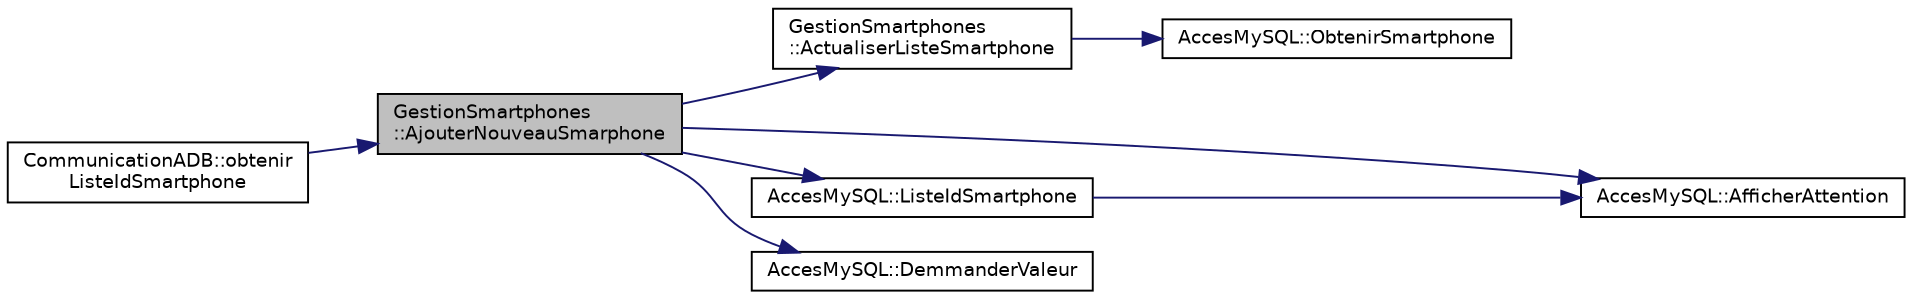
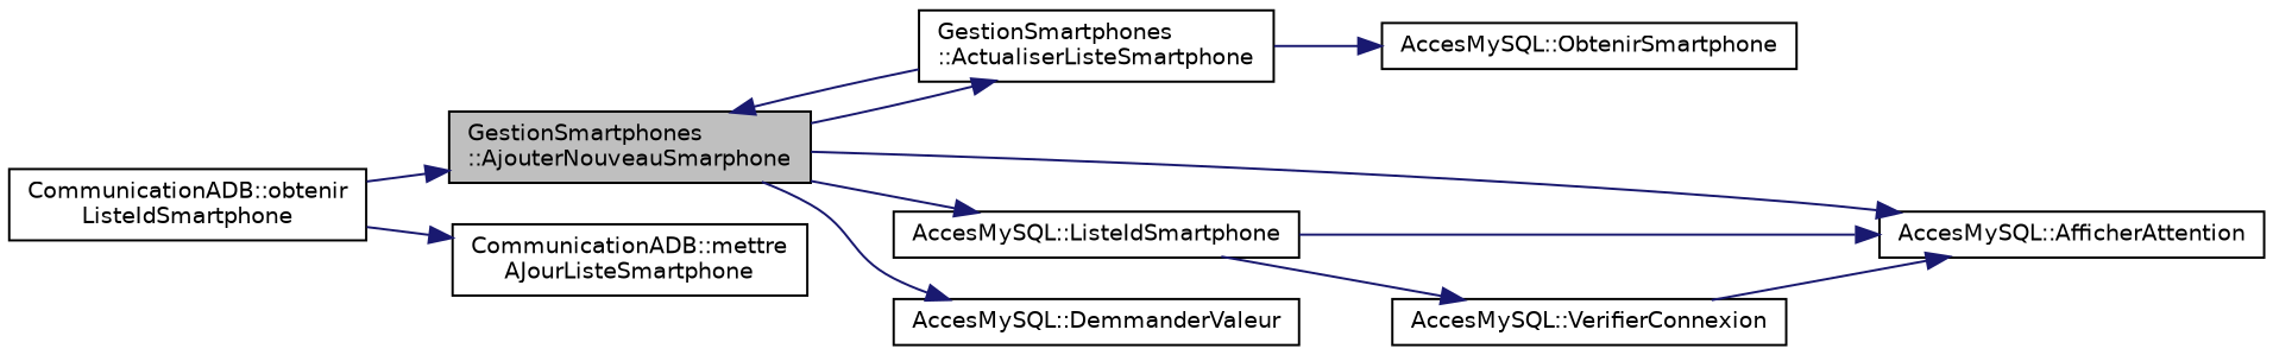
  digraph {
    rankdir=LR
    node [color=black fillcolor=white fontname=Helvetica fontsize=10 shape=record style=filled]
    edge [color=midnightblue fontname=Helvetica fontsize=10 labelfontname=Helvetica labelfontsize=10 style=solid]
    n1 [fillcolor=grey75 fontcolor=black height=0.2 label="GestionSmartphones\l::AjouterNouveauSmarphone" width=0.4]
    n2 [height=0.2 label="GestionSmartphones\l::ActualiserListeSmartphone" width=0.4]
    n3 [height=0.2 label="AccesMySQL::AfficherAttention" width=0.4]
    n4 [height=0.2 label="AccesMySQL::ListeIdSmartphone" width=0.4]
    n5 [height=0.2 label="AccesMySQL::DemmanderValeur" width=0.4]
    n6 [height=0.2 label="AccesMySQL::ObtenirSmartphone" width=0.4]
+   n7 [height=0.2 label="AccesMySQL::VerifierConnexion" width=0.4]
    n8 [height=0.2 label="CommunicationADB::obtenir\lListeIdSmartphone" width=0.4]
+   n9 [height=0.2 label="CommunicationADB::mettre\lAJourListeSmartphone" width=0.4]
    n1 -> n2
    n1 -> n3
    n1 -> n4
    n1 -> n5
+   n2 -> n1
    n2 -> n6
    n4 -> n3
+   n4 -> n7
+   n7 -> n3
    n8 -> n1
+   n8 -> n9
  }
